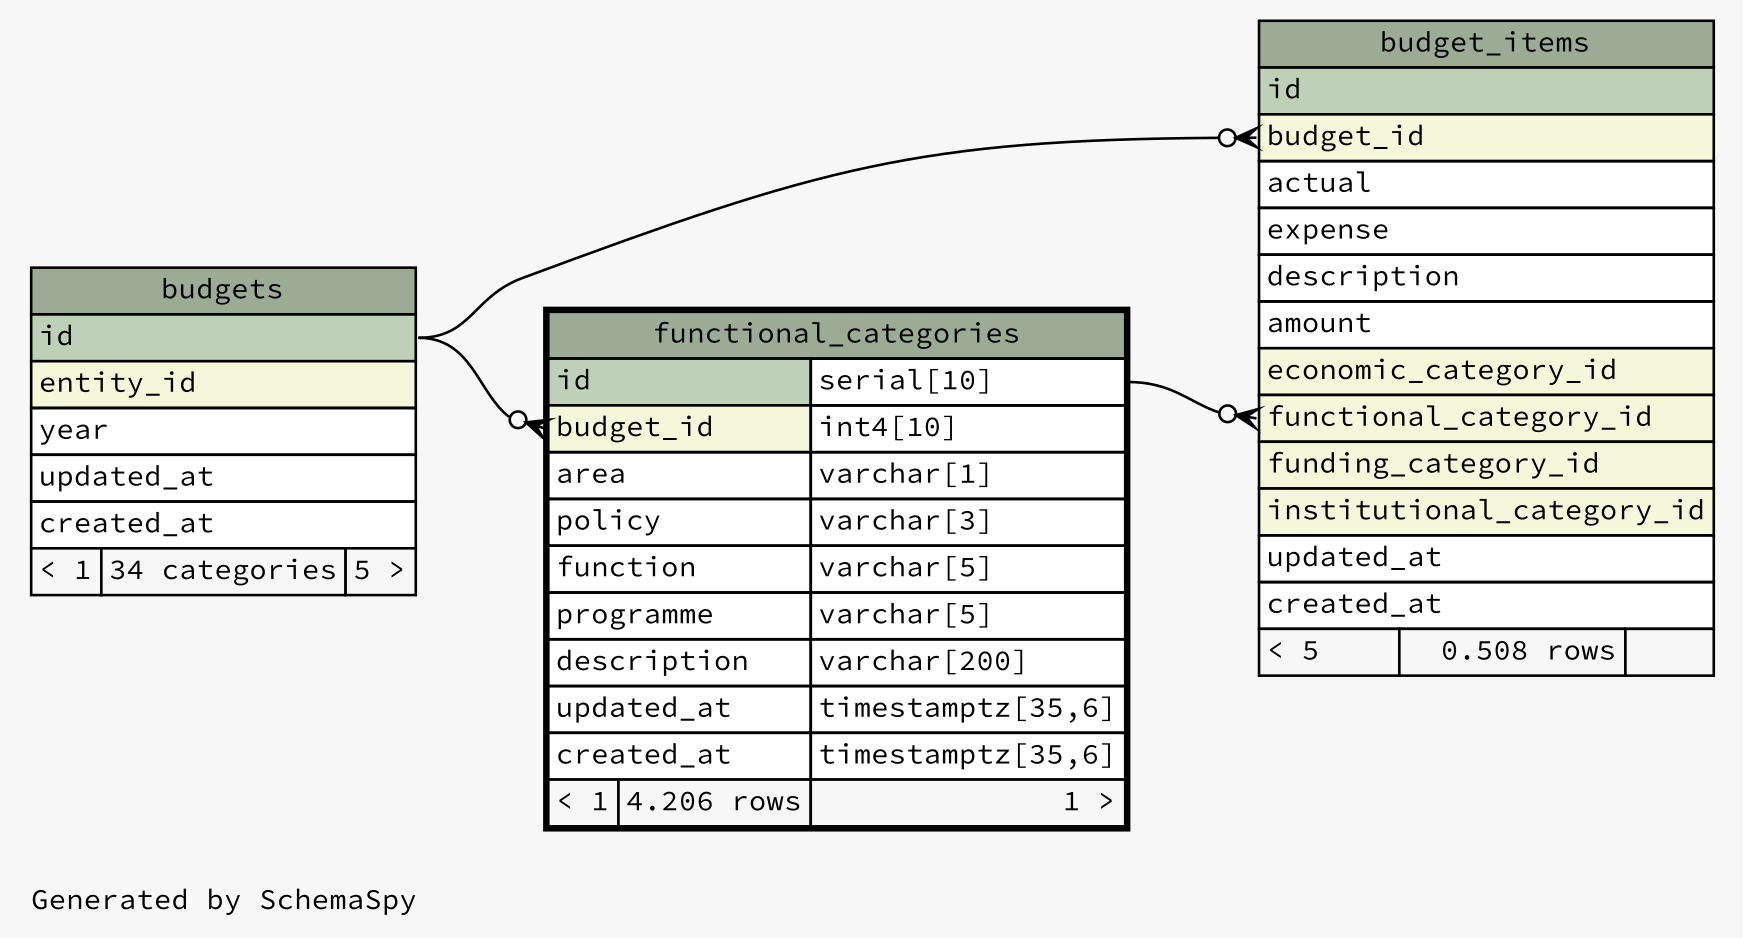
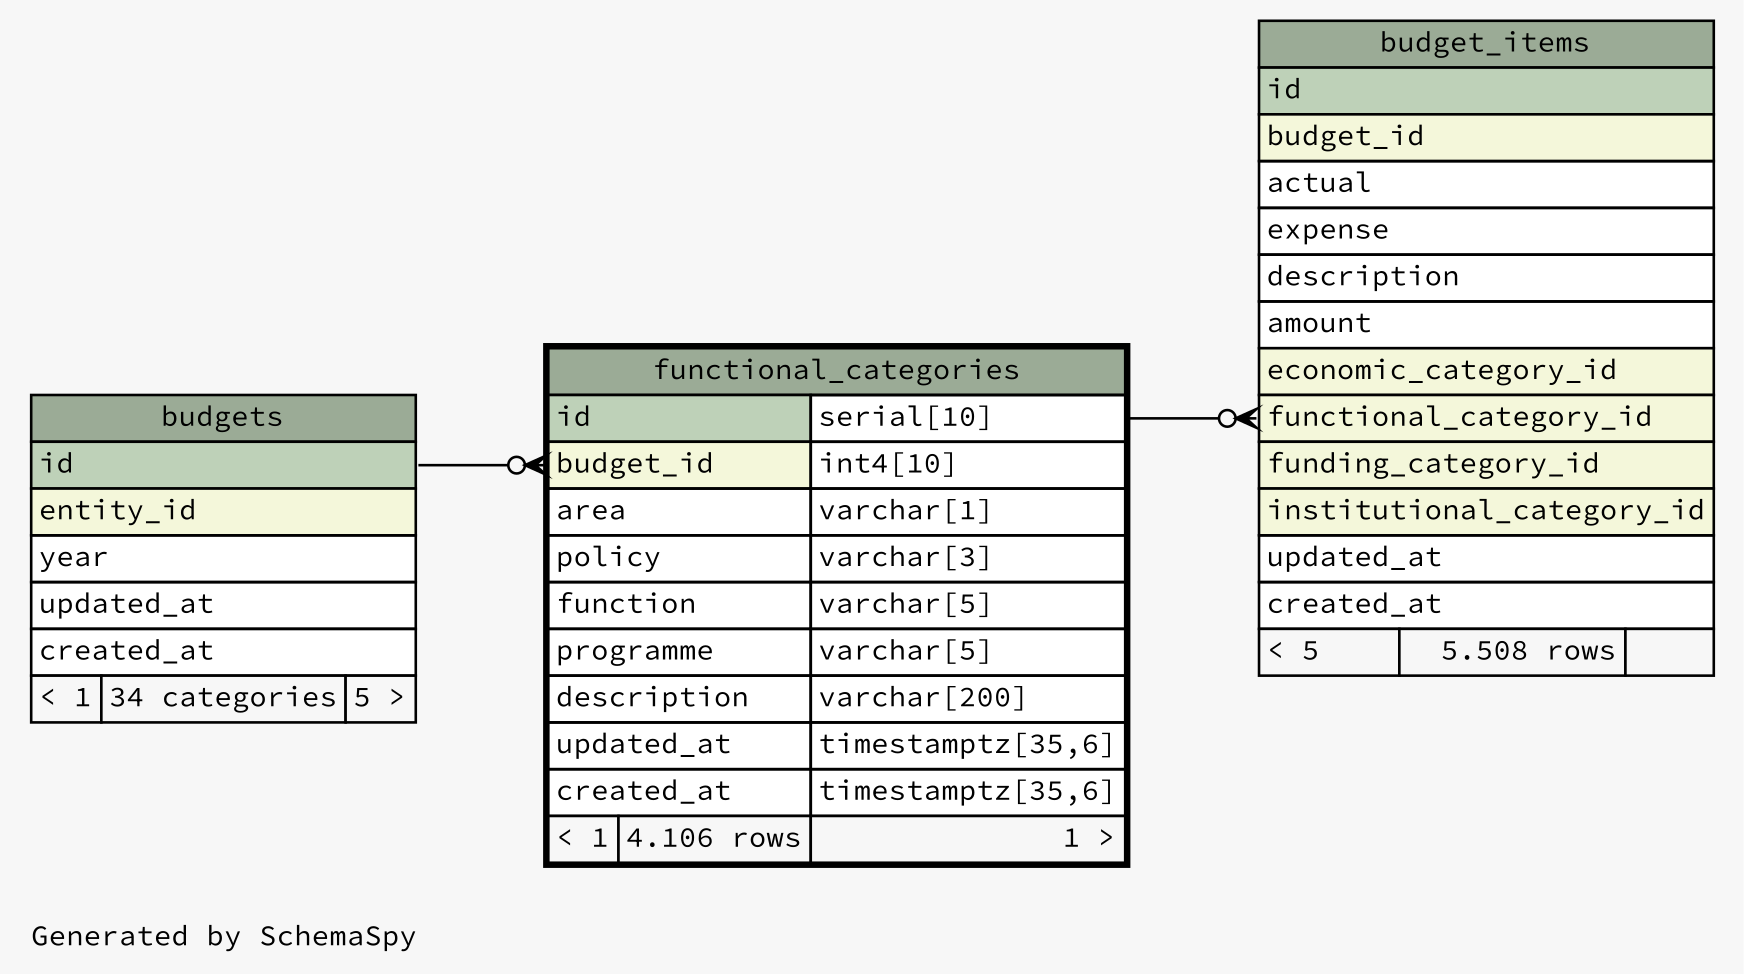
  digraph {
    bgcolor="#f7f7f7"
    fontname="Source Code Pro"
    fontsize=11
    label="\nGenerated by SchemaSpy"
    labeljust=l
    nodesep=0.18
    rankdir=RL
    ranksep=0.46
    node [fontname="Source Code Pro" fontsize=11 shape=plaintext]
    edge [arrowhead=none arrowsize=0.8 arrowtail=crowodot dir=back fontname="Source Code Pro" headport="id:e" tailport="budget_id:w"]
-   n1 [label=<     <TABLE BORDER="0" CELLBORDER="1" CELLSPACING="0" BGCOLOR="#ffffff">       <TR><TD COLSPAN="3" BGCOLOR="#9bab96" ALIGN="CENTER">budget_items</TD></TR>       <TR><TD PORT="id" COLSPAN="3" BGCOLOR="#bed1b8" ALIGN="LEFT">id</TD></TR>       <TR><TD PORT="budget_id" COLSPAN="3" BGCOLOR="#f4f7da" ALIGN="LEFT">budget_id</TD></TR>       <TR><TD PORT="actual" COLSPAN="3" ALIGN="LEFT">actual</TD></TR>       <TR><TD PORT="expense" COLSPAN="3" ALIGN="LEFT">expense</TD></TR>       <TR><TD PORT="description" COLSPAN="3" ALIGN="LEFT">description</TD></TR>       <TR><TD PORT="amount" COLSPAN="3" ALIGN="LEFT">amount</TD></TR>       <TR><TD PORT="economic_category_id" COLSPAN="3" BGCOLOR="#f4f7da" ALIGN="LEFT">economic_category_id</TD></TR>       <TR><TD PORT="functional_category_id" COLSPAN="3" BGCOLOR="#f4f7da" ALIGN="LEFT">functional_category_id</TD></TR>       <TR><TD PORT="funding_category_id" COLSPAN="3" BGCOLOR="#f4f7da" ALIGN="LEFT">funding_category_id</TD></TR>       <TR><TD PORT="institutional_category_id" COLSPAN="3" BGCOLOR="#f4f7da" ALIGN="LEFT">institutional_category_id</TD></TR>       <TR><TD PORT="updated_at" COLSPAN="3" ALIGN="LEFT">updated_at</TD></TR>       <TR><TD PORT="created_at" COLSPAN="3" ALIGN="LEFT">created_at</TD></TR>       <TR><TD ALIGN="LEFT" BGCOLOR="#f7f7f7">&lt; 5</TD><TD ALIGN="RIGHT" BGCOLOR="#f7f7f7">0.508 rows</TD><TD ALIGN="RIGHT" BGCOLOR="#f7f7f7">  </TD></TR>     </TABLE>>]
+   n1 [label=<     <TABLE BORDER="0" CELLBORDER="1" CELLSPACING="0" BGCOLOR="#ffffff">       <TR><TD COLSPAN="3" BGCOLOR="#9bab96" ALIGN="CENTER">budget_items</TD></TR>       <TR><TD PORT="id" COLSPAN="3" BGCOLOR="#bed1b8" ALIGN="LEFT">id</TD></TR>       <TR><TD PORT="budget_id" COLSPAN="3" BGCOLOR="#f4f7da" ALIGN="LEFT">budget_id</TD></TR>       <TR><TD PORT="actual" COLSPAN="3" ALIGN="LEFT">actual</TD></TR>       <TR><TD PORT="expense" COLSPAN="3" ALIGN="LEFT">expense</TD></TR>       <TR><TD PORT="description" COLSPAN="3" ALIGN="LEFT">description</TD></TR>       <TR><TD PORT="amount" COLSPAN="3" ALIGN="LEFT">amount</TD></TR>       <TR><TD PORT="economic_category_id" COLSPAN="3" BGCOLOR="#f4f7da" ALIGN="LEFT">economic_category_id</TD></TR>       <TR><TD PORT="functional_category_id" COLSPAN="3" BGCOLOR="#f4f7da" ALIGN="LEFT">functional_category_id</TD></TR>       <TR><TD PORT="funding_category_id" COLSPAN="3" BGCOLOR="#f4f7da" ALIGN="LEFT">funding_category_id</TD></TR>       <TR><TD PORT="institutional_category_id" COLSPAN="3" BGCOLOR="#f4f7da" ALIGN="LEFT">institutional_category_id</TD></TR>       <TR><TD PORT="updated_at" COLSPAN="3" ALIGN="LEFT">updated_at</TD></TR>       <TR><TD PORT="created_at" COLSPAN="3" ALIGN="LEFT">created_at</TD></TR>       <TR><TD ALIGN="LEFT" BGCOLOR="#f7f7f7">&lt; 5</TD><TD ALIGN="RIGHT" BGCOLOR="#f7f7f7">5.508 rows</TD><TD ALIGN="RIGHT" BGCOLOR="#f7f7f7">  </TD></TR>     </TABLE>>]
    n2 [label=<     <TABLE BORDER="0" CELLBORDER="1" CELLSPACING="0" BGCOLOR="#ffffff">       <TR><TD COLSPAN="3" BGCOLOR="#9bab96" ALIGN="CENTER">budgets</TD></TR>       <TR><TD PORT="id" COLSPAN="3" BGCOLOR="#bed1b8" ALIGN="LEFT">id</TD></TR>       <TR><TD PORT="entity_id" COLSPAN="3" BGCOLOR="#f4f7da" ALIGN="LEFT">entity_id</TD></TR>       <TR><TD PORT="year" COLSPAN="3" ALIGN="LEFT">year</TD></TR>       <TR><TD PORT="updated_at" COLSPAN="3" ALIGN="LEFT">updated_at</TD></TR>       <TR><TD PORT="created_at" COLSPAN="3" ALIGN="LEFT">created_at</TD></TR>       <TR><TD ALIGN="LEFT" BGCOLOR="#f7f7f7">&lt; 1</TD><TD ALIGN="RIGHT" BGCOLOR="#f7f7f7">34 categories</TD><TD ALIGN="RIGHT" BGCOLOR="#f7f7f7">5 &gt;</TD></TR>     </TABLE>>]
-   n3 [label=<     <TABLE BORDER="2" CELLBORDER="1" CELLSPACING="0" BGCOLOR="#ffffff">       <TR><TD COLSPAN="3" BGCOLOR="#9bab96" ALIGN="CENTER">functional_categories</TD></TR>       <TR><TD PORT="id" COLSPAN="2" BGCOLOR="#bed1b8" ALIGN="LEFT">id</TD><TD PORT="id.type" ALIGN="LEFT">serial[10]</TD></TR>       <TR><TD PORT="budget_id" COLSPAN="2" BGCOLOR="#f4f7da" ALIGN="LEFT">budget_id</TD><TD PORT="budget_id.type" ALIGN="LEFT">int4[10]</TD></TR>       <TR><TD PORT="area" COLSPAN="2" ALIGN="LEFT">area</TD><TD PORT="area.type" ALIGN="LEFT">varchar[1]</TD></TR>       <TR><TD PORT="policy" COLSPAN="2" ALIGN="LEFT">policy</TD><TD PORT="policy.type" ALIGN="LEFT">varchar[3]</TD></TR>       <TR><TD PORT="function" COLSPAN="2" ALIGN="LEFT">function</TD><TD PORT="function.type" ALIGN="LEFT">varchar[5]</TD></TR>       <TR><TD PORT="programme" COLSPAN="2" ALIGN="LEFT">programme</TD><TD PORT="programme.type" ALIGN="LEFT">varchar[5]</TD></TR>       <TR><TD PORT="description" COLSPAN="2" ALIGN="LEFT">description</TD><TD PORT="description.type" ALIGN="LEFT">varchar[200]</TD></TR>       <TR><TD PORT="updated_at" COLSPAN="2" ALIGN="LEFT">updated_at</TD><TD PORT="updated_at.type" ALIGN="LEFT">timestamptz[35,6]</TD></TR>       <TR><TD PORT="created_at" COLSPAN="2" ALIGN="LEFT">created_at</TD><TD PORT="created_at.type" ALIGN="LEFT">timestamptz[35,6]</TD></TR>       <TR><TD ALIGN="LEFT" BGCOLOR="#f7f7f7">&lt; 1</TD><TD ALIGN="RIGHT" BGCOLOR="#f7f7f7">4.206 rows</TD><TD ALIGN="RIGHT" BGCOLOR="#f7f7f7">1 &gt;</TD></TR>     </TABLE>>]
-   n1 -> n2
+   n3 [label=<     <TABLE BORDER="2" CELLBORDER="1" CELLSPACING="0" BGCOLOR="#ffffff">       <TR><TD COLSPAN="3" BGCOLOR="#9bab96" ALIGN="CENTER">functional_categories</TD></TR>       <TR><TD PORT="id" COLSPAN="2" BGCOLOR="#bed1b8" ALIGN="LEFT">id</TD><TD PORT="id.type" ALIGN="LEFT">serial[10]</TD></TR>       <TR><TD PORT="budget_id" COLSPAN="2" BGCOLOR="#f4f7da" ALIGN="LEFT">budget_id</TD><TD PORT="budget_id.type" ALIGN="LEFT">int4[10]</TD></TR>       <TR><TD PORT="area" COLSPAN="2" ALIGN="LEFT">area</TD><TD PORT="area.type" ALIGN="LEFT">varchar[1]</TD></TR>       <TR><TD PORT="policy" COLSPAN="2" ALIGN="LEFT">policy</TD><TD PORT="policy.type" ALIGN="LEFT">varchar[3]</TD></TR>       <TR><TD PORT="function" COLSPAN="2" ALIGN="LEFT">function</TD><TD PORT="function.type" ALIGN="LEFT">varchar[5]</TD></TR>       <TR><TD PORT="programme" COLSPAN="2" ALIGN="LEFT">programme</TD><TD PORT="programme.type" ALIGN="LEFT">varchar[5]</TD></TR>       <TR><TD PORT="description" COLSPAN="2" ALIGN="LEFT">description</TD><TD PORT="description.type" ALIGN="LEFT">varchar[200]</TD></TR>       <TR><TD PORT="updated_at" COLSPAN="2" ALIGN="LEFT">updated_at</TD><TD PORT="updated_at.type" ALIGN="LEFT">timestamptz[35,6]</TD></TR>       <TR><TD PORT="created_at" COLSPAN="2" ALIGN="LEFT">created_at</TD><TD PORT="created_at.type" ALIGN="LEFT">timestamptz[35,6]</TD></TR>       <TR><TD ALIGN="LEFT" BGCOLOR="#f7f7f7">&lt; 1</TD><TD ALIGN="RIGHT" BGCOLOR="#f7f7f7">4.106 rows</TD><TD ALIGN="RIGHT" BGCOLOR="#f7f7f7">1 &gt;</TD></TR>     </TABLE>>]
    n1 -> n3 [headport="id.type:e" tailport="functional_category_id:w"]
    n3 -> n2
  }
